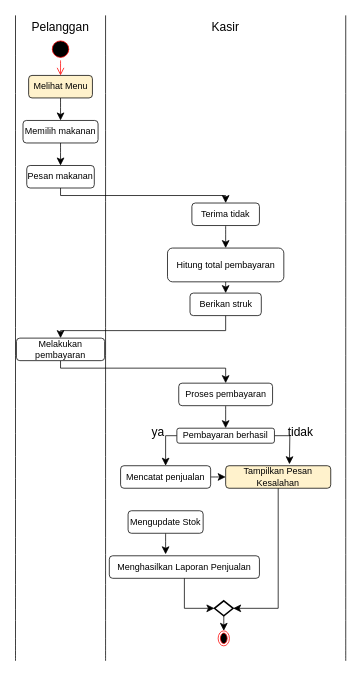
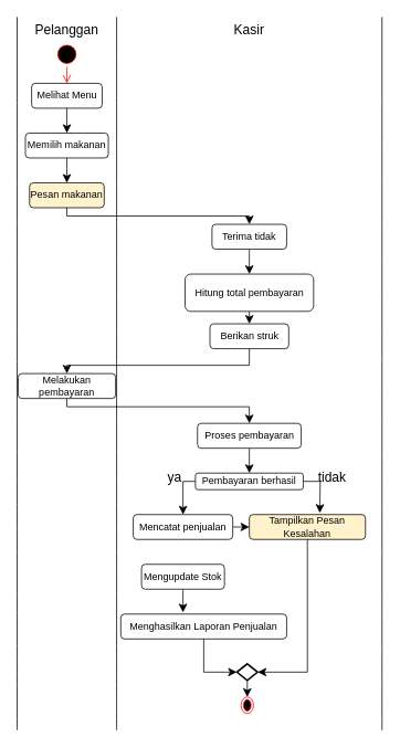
  <mxCell id="0" />
  <mxCell id="1" parent="0" />
  <mxCell id="2" value="" style="endArrow=none;html=1;rounded=0;fontSize=12;startSize=8;endSize=8;curved=1;" edge="1" parent="1"><mxGeometry width="50" height="50" relative="1" as="geometry"><mxPoint x="20" y="880" as="sourcePoint" /><mxPoint x="20" y="20" as="targetPoint" /></mxGeometry></mxCell>
  <mxCell id="3" value="" style="endArrow=none;html=1;rounded=0;fontSize=12;startSize=8;endSize=8;curved=1;" edge="1" parent="1"><mxGeometry width="50" height="50" relative="1" as="geometry"><mxPoint x="140" y="880" as="sourcePoint" /><mxPoint x="140" y="20" as="targetPoint" /></mxGeometry></mxCell>
  <mxCell id="4" value="" style="endArrow=none;html=1;rounded=0;fontSize=12;startSize=8;endSize=8;curved=1;" edge="1" parent="1"><mxGeometry width="50" height="50" relative="1" as="geometry"><mxPoint x="460" y="880" as="sourcePoint" /><mxPoint x="460" y="20" as="targetPoint" /></mxGeometry></mxCell>
  <mxCell id="5" value="Pelanggan" style="text;html=1;align=center;verticalAlign=middle;whiteSpace=wrap;rounded=0;fontSize=16;" vertex="1" parent="1"><mxGeometry x="50" y="20" width="60" height="30" as="geometry" /></mxCell>
  <mxCell id="6" value="Kasir" style="text;html=1;align=center;verticalAlign=middle;whiteSpace=wrap;rounded=0;fontSize=16;" vertex="1" parent="1"><mxGeometry x="270" y="20" width="60" height="30" as="geometry" /></mxCell>
  <mxCell id="7" value="Tampilkan Pesan Kesalahan" style="rounded=1;whiteSpace=wrap;html=1;fillColor=#fff2cc;" vertex="1" parent="1"><mxGeometry x="300" y="620" width="140" height="30" as="geometry" /></mxCell>
  <mxCell id="8" value="Menghasilkan Laporan Penjualan" style="rounded=1;whiteSpace=wrap;html=1;" vertex="1" parent="1"><mxGeometry x="145" y="740" width="200" height="30" as="geometry" /></mxCell>
  <mxCell id="9" style="edgeStyle=none;curved=1;rounded=0;orthogonalLoop=1;jettySize=auto;html=1;entryX=0.375;entryY=-0.067;entryDx=0;entryDy=0;fontSize=12;startSize=8;endSize=8;entryPerimeter=0;" edge="1" parent="1" source="10" target="8"><mxGeometry relative="1" as="geometry" /></mxCell>
  <mxCell id="10" value="Mengupdate Stok" style="rounded=1;whiteSpace=wrap;html=1;" vertex="1" parent="1"><mxGeometry x="170" y="680" width="100" height="30" as="geometry" /></mxCell>
  <mxCell id="11" style="edgeStyle=none;curved=1;rounded=0;orthogonalLoop=1;jettySize=auto;html=1;fontSize=12;startSize=8;endSize=8;" edge="1" parent="1" source="12" target="7"><mxGeometry relative="1" as="geometry" /></mxCell>
  <mxCell id="12" value="Mencatat penjualan" style="rounded=1;whiteSpace=wrap;html=1;" vertex="1" parent="1"><mxGeometry x="160" y="620" width="120" height="30" as="geometry" /></mxCell>
  <mxCell id="13" style="edgeStyle=orthogonalEdgeStyle;rounded=0;orthogonalLoop=1;jettySize=auto;html=1;entryX=0.5;entryY=0;entryDx=0;entryDy=0;fontSize=12;startSize=8;endSize=8;exitX=0;exitY=0.5;exitDx=0;exitDy=0;" edge="1" parent="1" source="15" target="12"><mxGeometry relative="1" as="geometry"><Array as="points"><mxPoint x="220" y="580" /></Array></mxGeometry></mxCell>
  <mxCell id="14" style="edgeStyle=orthogonalEdgeStyle;rounded=0;orthogonalLoop=1;jettySize=auto;html=1;fontSize=12;startSize=8;endSize=8;exitX=1;exitY=0.5;exitDx=0;exitDy=0;" edge="1" parent="1" source="15"><mxGeometry relative="1" as="geometry"><mxPoint x="385" y="618" as="targetPoint" /></mxGeometry></mxCell>
  <mxCell id="15" value="Pembayaran berhasil" style="rounded=1;whiteSpace=wrap;html=1;" vertex="1" parent="1"><mxGeometry x="235" y="570" width="130" height="20" as="geometry" /></mxCell>
  <mxCell id="16" style="edgeStyle=none;curved=1;rounded=0;orthogonalLoop=1;jettySize=auto;html=1;entryX=0.5;entryY=0;entryDx=0;entryDy=0;fontSize=12;startSize=8;endSize=8;" edge="1" parent="1" source="17" target="15"><mxGeometry relative="1" as="geometry" /></mxCell>
  <mxCell id="17" value="Proses pembayaran" style="rounded=1;whiteSpace=wrap;html=1;" vertex="1" parent="1"><mxGeometry x="237.5" y="510" width="125" height="30" as="geometry" /></mxCell>
  <mxCell id="18" style="edgeStyle=orthogonalEdgeStyle;rounded=0;orthogonalLoop=1;jettySize=auto;html=1;entryX=0.5;entryY=0;entryDx=0;entryDy=0;fontSize=12;startSize=8;endSize=8;exitX=0.5;exitY=1;exitDx=0;exitDy=0;" edge="1" parent="1" source="19" target="17"><mxGeometry relative="1" as="geometry"><Array as="points"><mxPoint x="80" y="490" /><mxPoint x="300" y="490" /></Array></mxGeometry></mxCell>
  <mxCell id="19" value="Melakukan pembayaran" style="rounded=1;whiteSpace=wrap;html=1;" vertex="1" parent="1"><mxGeometry x="21.25" y="450" width="117.5" height="30" as="geometry" /></mxCell>
  <mxCell id="20" style="edgeStyle=orthogonalEdgeStyle;rounded=0;orthogonalLoop=1;jettySize=auto;html=1;entryX=0.5;entryY=0;entryDx=0;entryDy=0;fontSize=12;startSize=8;endSize=8;exitX=0.5;exitY=1;exitDx=0;exitDy=0;" edge="1" parent="1" source="21" target="19"><mxGeometry relative="1" as="geometry"><Array as="points"><mxPoint x="300" y="440" /><mxPoint x="80" y="440" /></Array></mxGeometry></mxCell>
  <mxCell id="21" value="Berikan struk" style="rounded=1;whiteSpace=wrap;html=1;" vertex="1" parent="1"><mxGeometry x="252.5" y="390" width="95" height="30" as="geometry" /></mxCell>
  <mxCell id="22" style="edgeStyle=none;curved=1;rounded=0;orthogonalLoop=1;jettySize=auto;html=1;entryX=0.5;entryY=0;entryDx=0;entryDy=0;fontSize=12;startSize=8;endSize=8;" edge="1" parent="1" source="23" target="21"><mxGeometry relative="1" as="geometry" /></mxCell>
  <mxCell id="23" value="Hitung total pembayaran" style="rounded=1;whiteSpace=wrap;html=1;" vertex="1" parent="1"><mxGeometry x="222.5" y="330" width="155" height="45" as="geometry" /></mxCell>
  <mxCell id="24" style="edgeStyle=none;curved=1;rounded=0;orthogonalLoop=1;jettySize=auto;html=1;entryX=0.5;entryY=0;entryDx=0;entryDy=0;fontSize=12;startSize=8;endSize=8;" edge="1" parent="1" source="25" target="23"><mxGeometry relative="1" as="geometry" /></mxCell>
  <mxCell id="25" value="Terima tidak" style="rounded=1;whiteSpace=wrap;html=1;" vertex="1" parent="1"><mxGeometry x="255" y="270" width="90" height="30" as="geometry" /></mxCell>
  <mxCell id="26" style="edgeStyle=orthogonalEdgeStyle;rounded=0;orthogonalLoop=1;jettySize=auto;html=1;entryX=0.5;entryY=0;entryDx=0;entryDy=0;fontSize=12;startSize=8;endSize=8;exitX=0.5;exitY=1;exitDx=0;exitDy=0;" edge="1" parent="1" source="27" target="25"><mxGeometry relative="1" as="geometry"><Array as="points"><mxPoint x="80" y="260" /><mxPoint x="300" y="260" /></Array></mxGeometry></mxCell>
- <mxCell id="27" value="Pesan makanan" style="rounded=1;whiteSpace=wrap;html=1;" vertex="1" parent="1"><mxGeometry x="35" y="220" width="90" height="30" as="geometry" /></mxCell>
+ <mxCell id="27" value="Pesan makanan" style="rounded=1;whiteSpace=wrap;html=1;fillColor=#fff2cc;" vertex="1" parent="1"><mxGeometry x="35" y="220" width="90" height="30" as="geometry" /></mxCell>
  <mxCell id="28" style="edgeStyle=none;curved=1;rounded=0;orthogonalLoop=1;jettySize=auto;html=1;fontSize=12;startSize=8;endSize=8;" edge="1" parent="1" source="29" target="27"><mxGeometry relative="1" as="geometry" /></mxCell>
  <mxCell id="29" value="Memilih makanan" style="rounded=1;whiteSpace=wrap;html=1;" vertex="1" parent="1"><mxGeometry x="30" y="160" width="100" height="30" as="geometry" /></mxCell>
  <mxCell id="30" value="" style="edgeStyle=none;curved=1;rounded=0;orthogonalLoop=1;jettySize=auto;html=1;fontSize=12;startSize=8;endSize=8;" edge="1" parent="1" source="31"><mxGeometry relative="1" as="geometry"><mxPoint x="80" y="160" as="targetPoint" /></mxGeometry></mxCell>
- <mxCell id="31" value="Melihat Menu" style="rounded=1;whiteSpace=wrap;html=1;fillColor=#fff2cc;" vertex="1" parent="1"><mxGeometry x="37.5" y="100" width="85" height="30" as="geometry" /></mxCell>
+ <mxCell id="31" value="Melihat Menu" style="rounded=1;whiteSpace=wrap;html=1;" vertex="1" parent="1"><mxGeometry x="37.5" y="100" width="85" height="30" as="geometry" /></mxCell>
  <mxCell id="32" value="" style="ellipse;html=1;shape=startState;fillColor=#000000;strokeColor=#ff0000;" vertex="1" parent="1"><mxGeometry x="65" y="50" width="30" height="30" as="geometry" /></mxCell>
  <mxCell id="33" value="" style="edgeStyle=orthogonalEdgeStyle;html=1;verticalAlign=bottom;endArrow=open;endSize=8;strokeColor=#ff0000;rounded=0;fontSize=12;curved=1;" edge="1" parent="1" source="32" target="31"><mxGeometry relative="1" as="geometry"><mxPoint x="245" y="430" as="targetPoint" /></mxGeometry></mxCell>
  <mxCell id="34" style="edgeStyle=none;curved=1;rounded=0;orthogonalLoop=1;jettySize=auto;html=1;entryX=0.5;entryY=0;entryDx=0;entryDy=0;fontSize=12;startSize=8;endSize=8;" edge="1" parent="1" source="35" target="36"><mxGeometry relative="1" as="geometry" /></mxCell>
  <mxCell id="35" value="" style="strokeWidth=2;html=1;shape=mxgraph.flowchart.decision;whiteSpace=wrap;" vertex="1" parent="1"><mxGeometry x="285" y="800" width="25" height="20" as="geometry" /></mxCell>
  <mxCell id="36" value="" style="ellipse;html=1;shape=endState;fillColor=#000000;strokeColor=#ff0000;" vertex="1" parent="1"><mxGeometry x="290" y="840" width="15" height="20" as="geometry" /></mxCell>
  <mxCell id="37" style="edgeStyle=orthogonalEdgeStyle;rounded=0;orthogonalLoop=1;jettySize=auto;html=1;entryX=0;entryY=0.5;entryDx=0;entryDy=0;entryPerimeter=0;fontSize=12;startSize=8;endSize=8;" edge="1" parent="1" source="8" target="35"><mxGeometry relative="1" as="geometry" /></mxCell>
  <mxCell id="38" style="edgeStyle=orthogonalEdgeStyle;rounded=0;orthogonalLoop=1;jettySize=auto;html=1;entryX=1;entryY=0.5;entryDx=0;entryDy=0;entryPerimeter=0;fontSize=12;startSize=8;endSize=8;" edge="1" parent="1" source="7" target="35"><mxGeometry relative="1" as="geometry" /></mxCell>
  <mxCell id="39" value="tidak" style="text;html=1;align=center;verticalAlign=middle;whiteSpace=wrap;rounded=0;fontSize=16;" vertex="1" parent="1"><mxGeometry x="380" y="570" width="40" height="10" as="geometry" /></mxCell>
  <mxCell id="40" value="ya" style="text;html=1;align=center;verticalAlign=middle;whiteSpace=wrap;rounded=0;fontSize=16;" vertex="1" parent="1"><mxGeometry x="190" y="570" width="40" height="10" as="geometry" /></mxCell>
